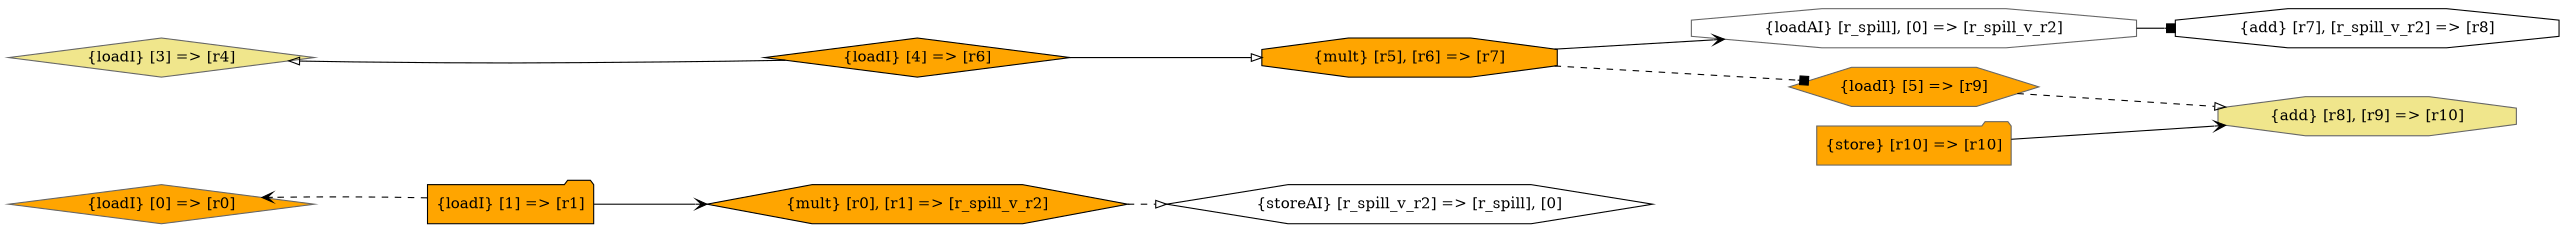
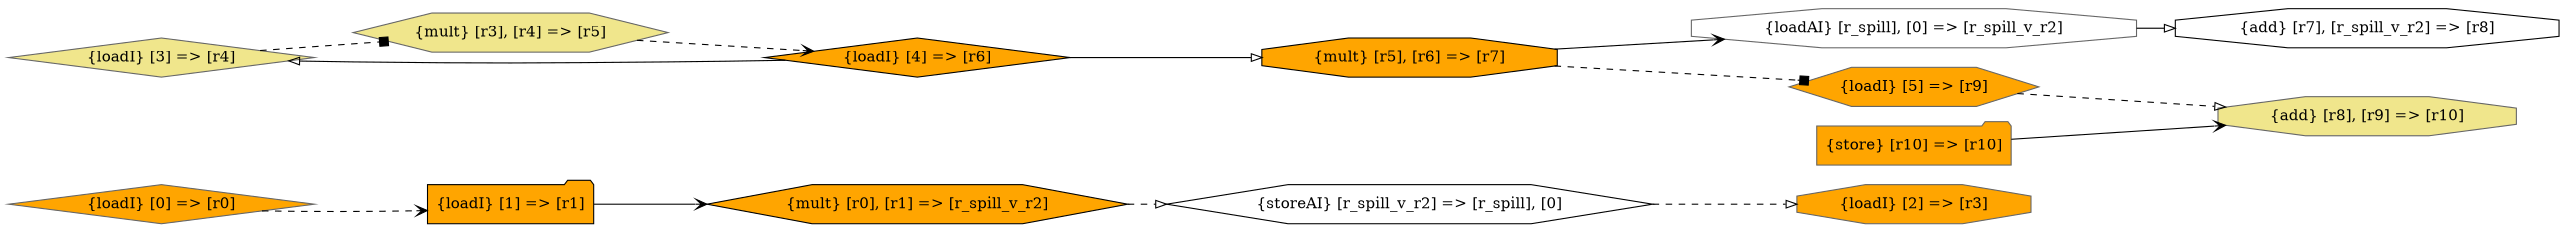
  digraph {
    rankdir=LR
    node [color=gray40 fillcolor=orange shape=octagon style=filled]
    edge [arrowhead=vee style=dashed]
    n1 [label="\{loadI\} \[0\] =\> \[r0\]" shape=diamond]
    n2 [color=black label="\{loadI\} \[1\] =\> \[r1\]" shape=folder]
    n3 [color=black label="\{mult\} \[r0\], \[r1\] =\> \[r_spill_v_r2\]" shape=hexagon]
    n4 [color=black fillcolor=white label="\{storeAI\} \[r_spill_v_r2\] =\> \[r_spill\], \[0\]" shape=hexagon]
+   n5 [label="\{loadI\} \[2\] =\> \[r3\]"]
    n6 [fillcolor=khaki label="\{loadI\} \[3\] =\> \[r4\]" shape=diamond]
+   n7 [fillcolor=khaki label="\{mult\} \[r3\], \[r4\] =\> \[r5\]" shape=hexagon]
    n8 [color=black label="\{loadI\} \[4\] =\> \[r6\]" shape=diamond]
    n9 [color=black label="\{mult\} \[r5\], \[r6\] =\> \[r7\]"]
    n10 [fillcolor=white label="\{loadAI\} \[r_spill\], \[0\] =\> \[r_spill_v_r2\]"]
    n11 [label="\{loadI\} \[5\] =\> \[r9\]" shape=hexagon]
    n12 [color=black fillcolor=white label="\{add\} \[r7\], \[r_spill_v_r2\] =\> \[r8\]"]
    n13 [fillcolor=khaki label="\{add\} \[r8\], \[r9\] =\> \[r10\]"]
    n14 [label="\{store\} \[r10\] =\> \[r10\]" shape=folder]
-   n2 -> n1
+   n1 -> n2
    n2 -> n3 [style=solid]
    n3 -> n4 [arrowhead=onormal]
+   n4 -> n5 [arrowhead=onormal]
+   n6 -> n7 [arrowhead=box]
+   n7 -> n8
    n8 -> n6 [arrowhead=onormal style=solid]
    n8 -> n9 [arrowhead=onormal style=solid]
    n9 -> n10 [style=solid]
    n9 -> n11 [arrowhead=box]
-   n10 -> n12 [arrowhead=box style=solid]
+   n10 -> n12 [arrowhead=onormal style=solid]
    n11 -> n13 [arrowhead=onormal]
    n14 -> n13 [style=solid]
  }
